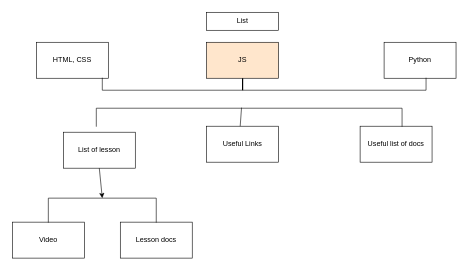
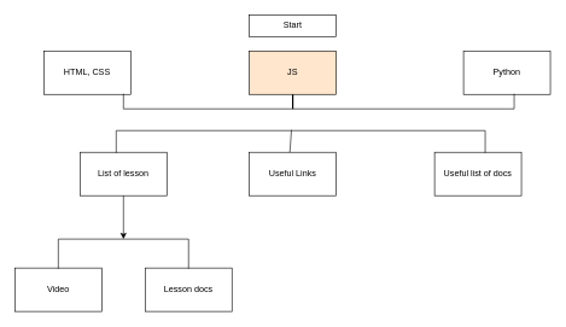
  <mxCell id="0" />
  <mxCell id="1" parent="0" />
- <mxCell id="2" value="List" style="rounded=0;whiteSpace=wrap;html=1;" vertex="1" parent="1"><mxGeometry x="344" y="20" width="120" height="30" as="geometry" /></mxCell>
+ <mxCell id="2" value="Start" style="rounded=0;whiteSpace=wrap;html=1;" vertex="1" parent="1"><mxGeometry x="344" y="20" width="120" height="30" as="geometry" /></mxCell>
  <mxCell id="3" value="Python" style="rounded=0;whiteSpace=wrap;html=1;" vertex="1" parent="1"><mxGeometry x="640" y="70" width="120" height="60" as="geometry" /></mxCell>
  <mxCell id="4" value="JS" style="rounded=0;whiteSpace=wrap;html=1;fillColor=#ffe6cc;" vertex="1" parent="1"><mxGeometry x="344" y="70" width="120" height="60" as="geometry" /></mxCell>
  <mxCell id="5" value="HTML, CSS" style="rounded=0;whiteSpace=wrap;html=1;" vertex="1" parent="1"><mxGeometry x="60" y="70" width="120" height="60" as="geometry" /></mxCell>
  <mxCell id="6" value="Video" style="rounded=0;whiteSpace=wrap;html=1;" vertex="1" parent="1"><mxGeometry x="20" y="370" width="120" height="60" as="geometry" /></mxCell>
- <mxCell id="7" value="List of lesson" style="rounded=0;whiteSpace=wrap;html=1;" vertex="1" parent="1"><mxGeometry x="105" y="220" width="120" height="60" as="geometry" /></mxCell>
+ <mxCell id="7" value="List of lesson" style="rounded=0;whiteSpace=wrap;html=1;" vertex="1" parent="1"><mxGeometry x="110" y="210" width="120" height="60" as="geometry" /></mxCell>
  <mxCell id="8" value="Lesson docs" style="rounded=0;whiteSpace=wrap;html=1;" vertex="1" parent="1"><mxGeometry x="200" y="370" width="120" height="60" as="geometry" /></mxCell>
  <mxCell id="9" value="Useful Links" style="rounded=0;whiteSpace=wrap;html=1;" vertex="1" parent="1"><mxGeometry x="344" y="210" width="120" height="60" as="geometry" /></mxCell>
  <mxCell id="10" value="" style="shape=partialRectangle;whiteSpace=wrap;html=1;bottom=1;right=1;left=1;top=0;fillColor=none;routingCenterX=-0.5;direction=east;" vertex="1" parent="1"><mxGeometry x="170" y="130" width="540" height="20" as="geometry" /></mxCell>
  <mxCell id="11" value="" style="line;strokeWidth=2;direction=south;html=1;" vertex="1" parent="1"><mxGeometry x="399" y="130" width="10" height="20" as="geometry" /></mxCell>
  <mxCell id="12" value="" style="shape=partialRectangle;whiteSpace=wrap;html=1;bottom=1;right=1;left=1;top=0;fillColor=none;routingCenterX=-0.5;direction=west;" vertex="1" parent="1"><mxGeometry x="80" y="330" width="180" height="40" as="geometry" /></mxCell>
  <mxCell id="13" value="" style="endArrow=classic;html=1;entryX=0.5;entryY=1;entryDx=0;entryDy=0;exitX=0.5;exitY=1;exitDx=0;exitDy=0;" edge="1" parent="1" source="7" target="12"><mxGeometry width="50" height="50" relative="1" as="geometry"><mxPoint x="380" y="430" as="sourcePoint" /><mxPoint x="430" y="380" as="targetPoint" /></mxGeometry></mxCell>
  <mxCell id="14" value="Useful list of docs" style="rounded=0;whiteSpace=wrap;html=1;" vertex="1" parent="1"><mxGeometry x="600" y="210" width="120" height="60" as="geometry" /></mxCell>
  <mxCell id="15" value="" style="shape=partialRectangle;whiteSpace=wrap;html=1;bottom=1;right=1;left=1;top=0;fillColor=none;routingCenterX=-0.5;direction=west;" vertex="1" parent="1"><mxGeometry x="160" y="180" width="510" height="30" as="geometry" /></mxCell>
  <mxCell id="16" value="" style="endArrow=none;html=1;exitX=0.525;exitY=1.033;exitDx=0;exitDy=0;exitPerimeter=0;" edge="1" parent="1" source="15"><mxGeometry width="50" height="50" relative="1" as="geometry"><mxPoint x="380" y="430" as="sourcePoint" /><mxPoint x="400" y="210" as="targetPoint" /></mxGeometry></mxCell>
